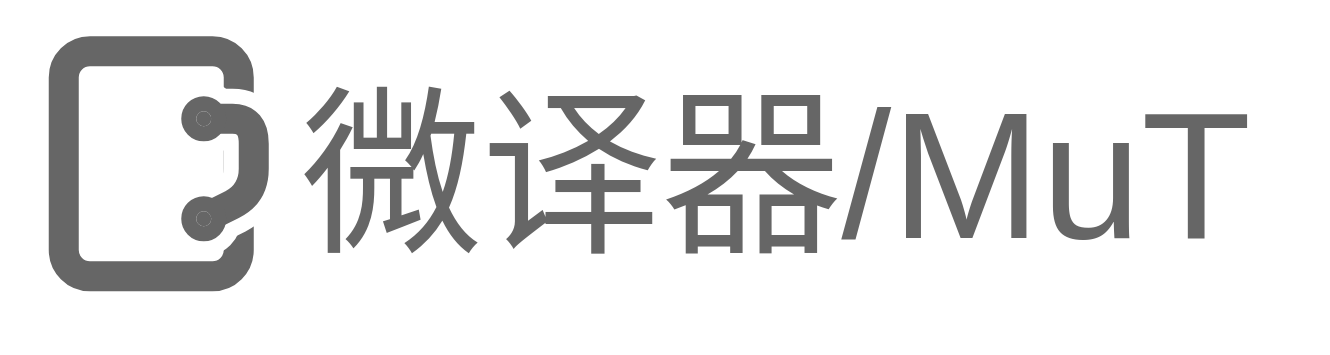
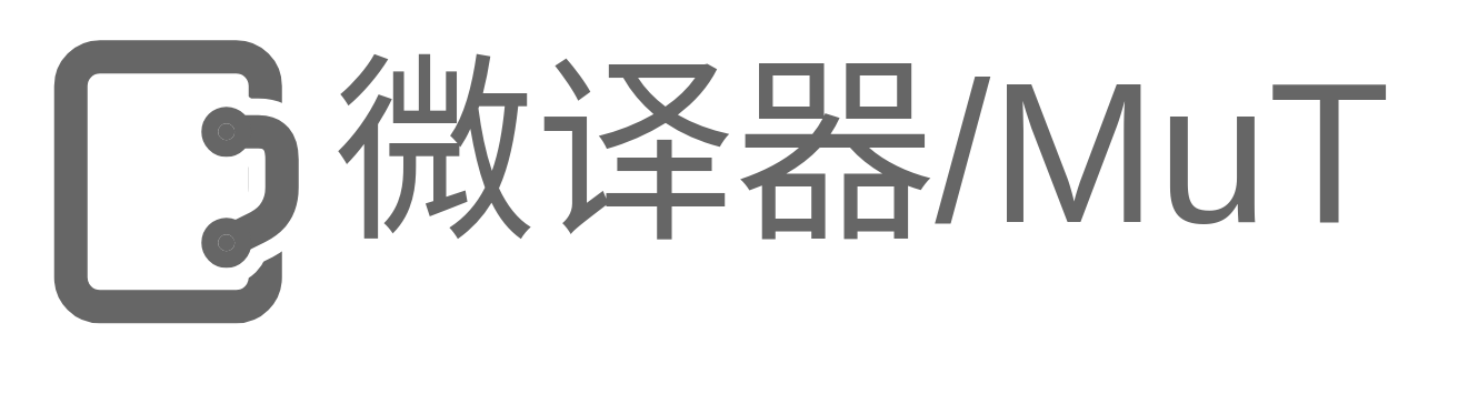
  <mxCell id="0" />
  <mxCell id="1" parent="0" />
  <mxCell id="2" value="" style="rounded=0;whiteSpace=wrap;html=1;strokeWidth=5;strokeColor=none;" parent="1" vertex="1"><mxGeometry x="20" y="30" width="80" height="70" as="geometry" /></mxCell>
  <mxCell id="3" value="" style="rounded=1;whiteSpace=wrap;html=1;strokeWidth=12;strokeColor=#666666;fillColor=#FFFFFF;fontColor=#333333;" parent="1" vertex="1"><mxGeometry x="25" y="20" width="70" height="90" as="geometry" /></mxCell>
- <mxCell id="4" value="&lt;font color=&quot;#666666&quot; style=&quot;font-size: 72px;&quot;&gt;微译器/&lt;/font&gt;&lt;span style=&quot;color: rgb(102, 102, 102); font-size: 72px;&quot;&gt;MuT&lt;/span&gt;" style="text;html=1;align=center;verticalAlign=middle;resizable=0;points=[];autosize=1;strokeColor=none;fillColor=none;" parent="1" vertex="1"><mxGeometry x="110" y="20" width="400" height="100" as="geometry" /></mxCell>
+ <mxCell id="4" value="&lt;font color=&quot;#666666&quot; style=&quot;font-size: 72px;&quot;&gt;微译器/&lt;/font&gt;&lt;span style=&quot;color: rgb(102, 102, 102); font-size: 72px;&quot;&gt;MuT&lt;/span&gt;" style="text;html=1;align=center;verticalAlign=middle;resizable=0;points=[];autosize=1;strokeColor=none;fillColor=none;" parent="1" vertex="1"><mxGeometry x="110" y="5" width="400" height="100" as="geometry" /></mxCell>
  <mxCell id="5" value="" style="endArrow=oval;html=1;strokeWidth=24;rounded=1;strokeColor=#FFFFFF;startArrow=oval;startFill=1;endFill=1;" edge="1" parent="1"><mxGeometry width="50" height="50" relative="1" as="geometry"><mxPoint x="81" y="87" as="sourcePoint" /><mxPoint x="81" y="47" as="targetPoint" /><Array as="points"><mxPoint x="101" y="77" /><mxPoint x="101" y="47" /></Array></mxGeometry></mxCell>
  <mxCell id="6" value="" style="endArrow=oval;html=1;strokeWidth=12;rounded=1;fillColor=#f5f5f5;strokeColor=#666666;endFill=1;startArrow=oval;startFill=1;" parent="1" edge="1"><mxGeometry width="50" height="50" relative="1" as="geometry"><mxPoint x="81" y="87" as="sourcePoint" /><mxPoint x="81" y="47" as="targetPoint" /><Array as="points"><mxPoint x="101" y="77" /><mxPoint x="101" y="47" /></Array></mxGeometry></mxCell>
